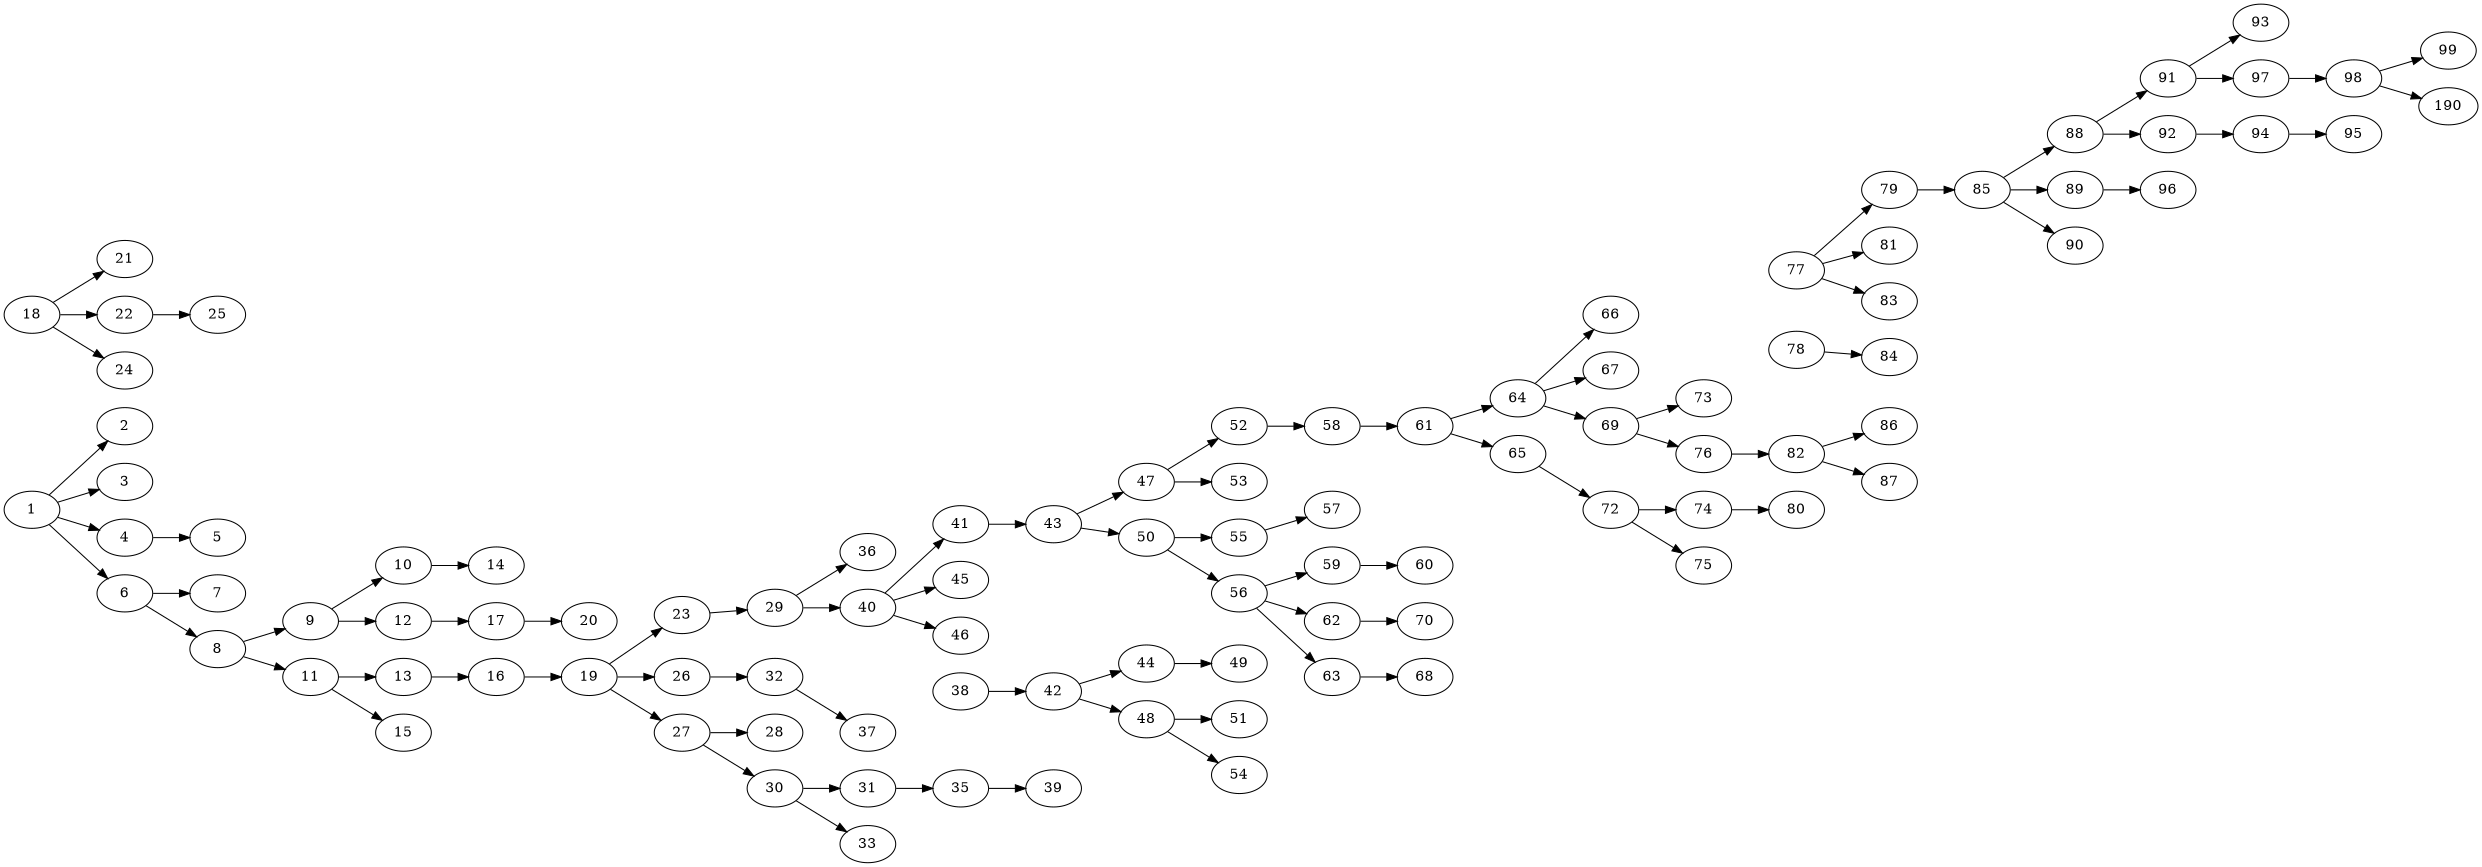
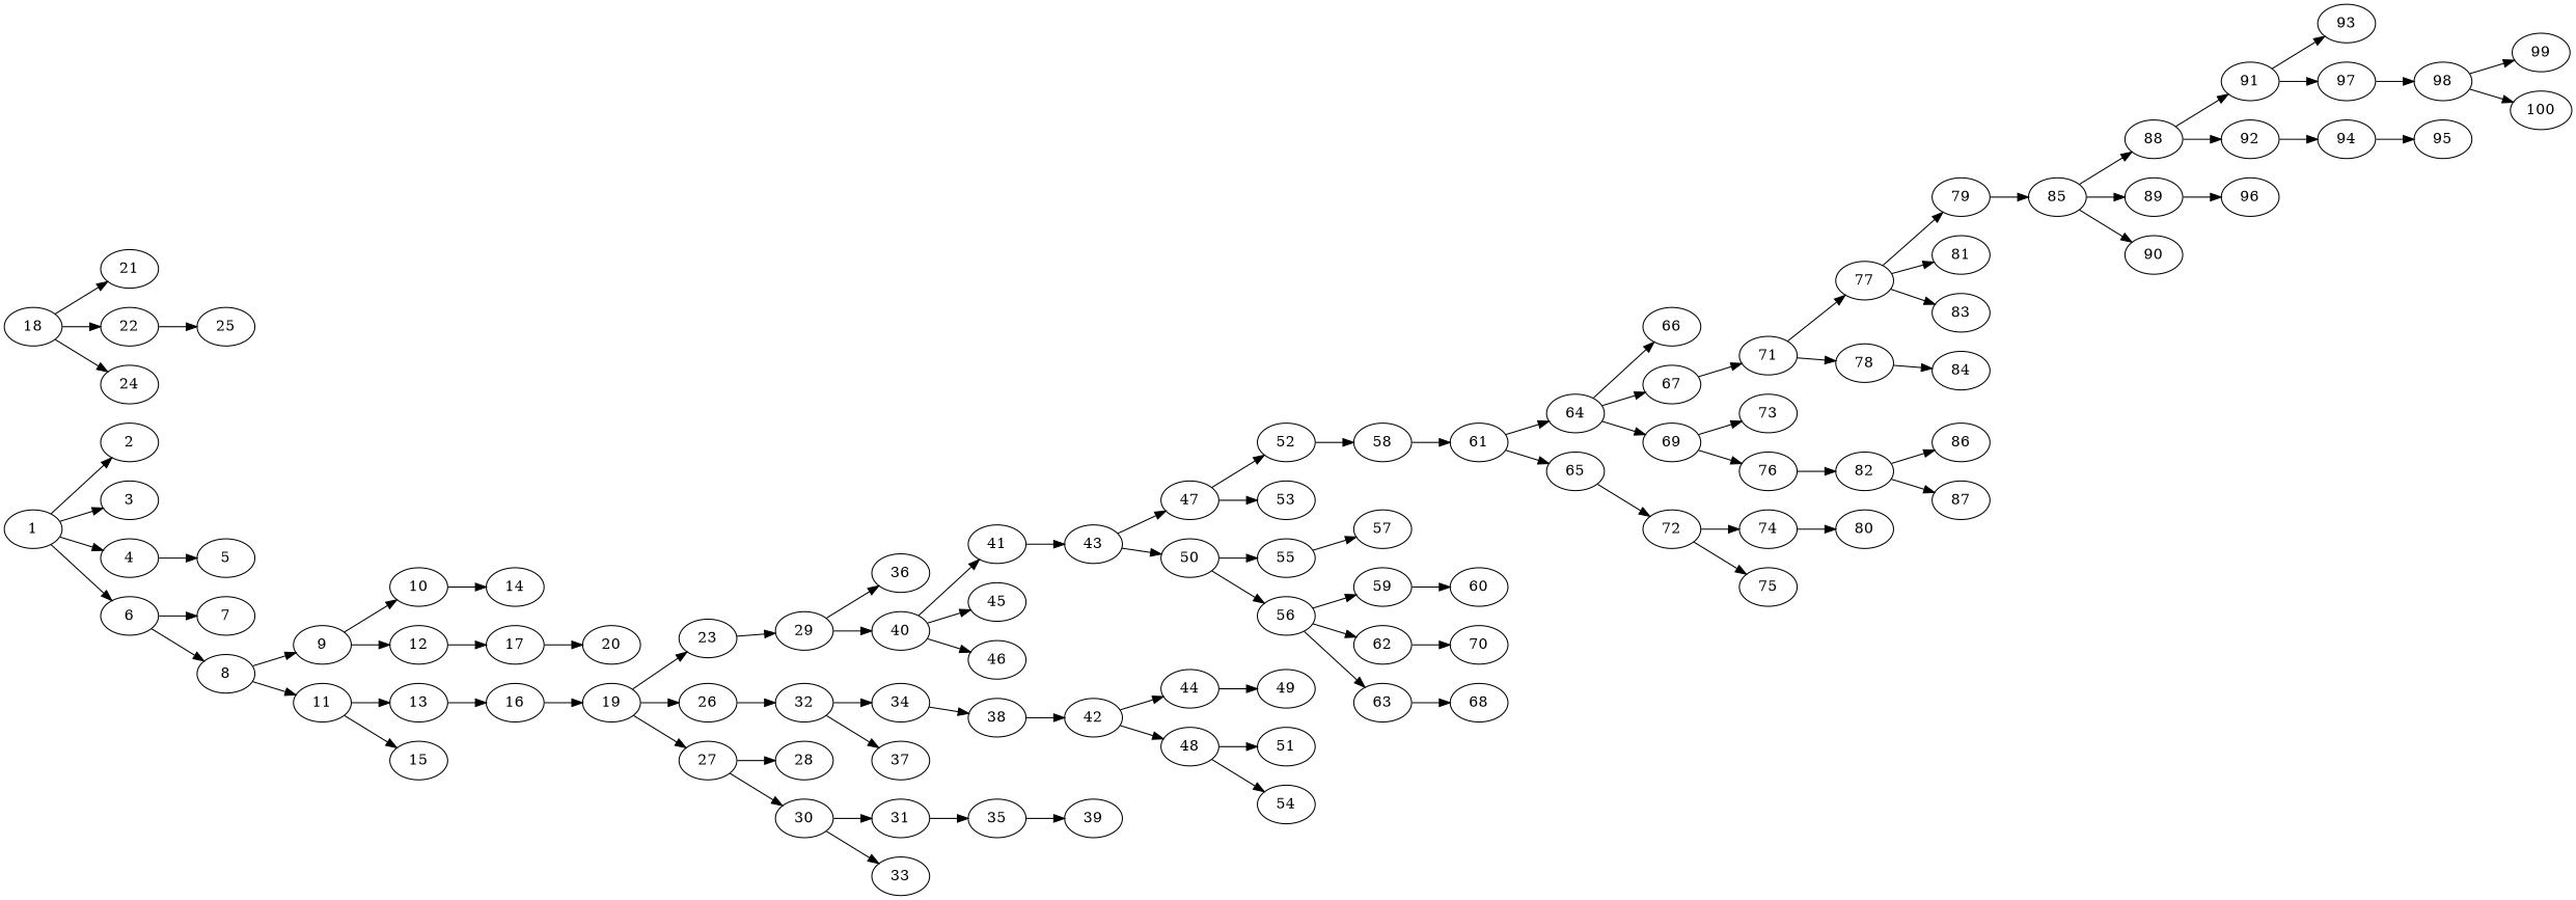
  digraph {
    rankdir=LR
    node [alpha=0.18]
    2
    1 [alpha=0.07]
    3 [alpha=0.17]
    4 [alpha=0.09]
    6 [alpha=0.13]
    5 [alpha=0.06]
    7 [alpha=0.04]
    8
    9 [alpha=0.20]
    11 [alpha=0.10]
    10 [alpha=0.05]
    12 [alpha=0.03]
    13 [alpha=0.09]
    15 [alpha=0.10]
    14 [alpha=0.14]
    17 [alpha=0.11]
    16 [alpha=0.09]
    20 [alpha=0.01]
    19 [alpha=0.07]
    18 [alpha=0.20]
    21 [alpha=0.16]
    22 [alpha=0.11]
    24 [alpha=0.02]
    23 [alpha=0.15]
    26 [alpha=0.07]
    27 [alpha=0.03]
    25
    29 [alpha=0.17]
    32 [alpha=0.20]
    28 [alpha=0.06]
    30
    36 [alpha=0.07]
    40 [alpha=0.07]
+   34 [alpha=0.13]
    37 [alpha=0.05]
    31 [alpha=0.06]
    33 [alpha=0.14]
    38 [alpha=0.12]
    35 [alpha=0.09]
    41
    45 [alpha=0.03]
    46 [alpha=0.10]
    39
    42 [alpha=0.06]
    44 [alpha=0.03]
    48 [alpha=0.15]
    43 [alpha=0.16]
    49 [alpha=0.08]
    51 [alpha=0.06]
    54 [alpha=0.14]
    47 [alpha=0.06]
    50
    52
    53 [alpha=0.14]
    55 [alpha=0.14]
    56 [alpha=0.10]
    58 [alpha=0.03]
    57 [alpha=0.15]
    59 [alpha=0.06]
    62 [alpha=0.11]
    63 [alpha=0.15]
    61 [alpha=0.15]
    60 [alpha=0.04]
    70 [alpha=0.06]
    68 [alpha=0.07]
    64 [alpha=0.07]
    65 [alpha=0.17]
    66 [alpha=0.08]
    67 [alpha=0.03]
    69 [alpha=0.07]
    72
+   71 [alpha=0.01]
    73 [alpha=0.01]
    76 [alpha=0.10]
    74 [alpha=0.19]
    75 [alpha=0.05]
    77 [alpha=0.14]
    78 [alpha=0.19]
    82 [alpha=0.13]
    80 [alpha=0.02]
    79 [alpha=0.19]
    81 [alpha=0.19]
    83 [alpha=0.19]
    84 [alpha=0.05]
    86 [alpha=0.13]
    87 [alpha=0.10]
    85 [alpha=0.14]
    88 [alpha=0.04]
    89 [alpha=0.15]
    90 [alpha=0.01]
    91 [alpha=0.01]
    92 [alpha=0.13]
    96 [alpha=0.14]
    93 [alpha=0.11]
    97 [alpha=0.05]
    94 [alpha=0.11]
    98 [alpha=0.14]
    95 [alpha=0.19]
    99 [alpha=0.02]
-   100 [alpha=0.07 label=190]
+   100 [alpha=0.07]
    1 -> 2
    1 -> 3
    1 -> 4
    1 -> 6
    4 -> 5
    6 -> 7
    6 -> 8
    8 -> 9
    8 -> 11
    9 -> 10
    9 -> 12
    11 -> 13
    11 -> 15
    10 -> 14
    12 -> 17
    13 -> 16
    17 -> 20
    16 -> 19
    19 -> 23
    19 -> 26
    19 -> 27
    18 -> 21
    18 -> 22
    18 -> 24
    22 -> 25
    23 -> 29
    26 -> 32
    27 -> 28
    27 -> 30
    29 -> 36
    29 -> 40
+   32 -> 34
    32 -> 37
    30 -> 31
    30 -> 33
    40 -> 41
    40 -> 45
    40 -> 46
+   34 -> 38
    31 -> 35
    38 -> 42
    35 -> 39
    41 -> 43
    42 -> 44
    42 -> 48
    44 -> 49
    48 -> 51
    48 -> 54
    43 -> 47
    43 -> 50
    47 -> 52
    47 -> 53
    50 -> 55
    50 -> 56
    52 -> 58
    55 -> 57
    56 -> 59
    56 -> 62
    56 -> 63
    58 -> 61
    59 -> 60
    62 -> 70
    63 -> 68
    61 -> 64
    61 -> 65
    64 -> 66
    64 -> 67
    64 -> 69
    65 -> 72
+   67 -> 71
    69 -> 73
    69 -> 76
    72 -> 74
    72 -> 75
+   71 -> 77
+   71 -> 78
    76 -> 82
    74 -> 80
    77 -> 79
    77 -> 81
    77 -> 83
    78 -> 84
    82 -> 86
    82 -> 87
    79 -> 85
    85 -> 88
    85 -> 89
    85 -> 90
    88 -> 91
    88 -> 92
    89 -> 96
    91 -> 93
    91 -> 97
    92 -> 94
    97 -> 98
    94 -> 95
    98 -> 99
    98 -> 100
  }
